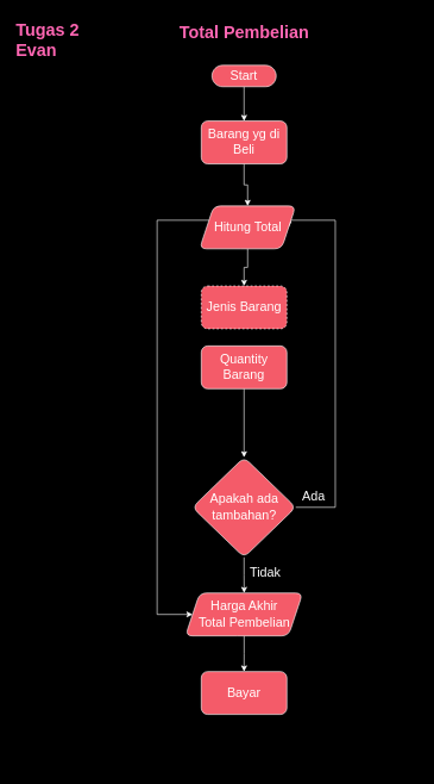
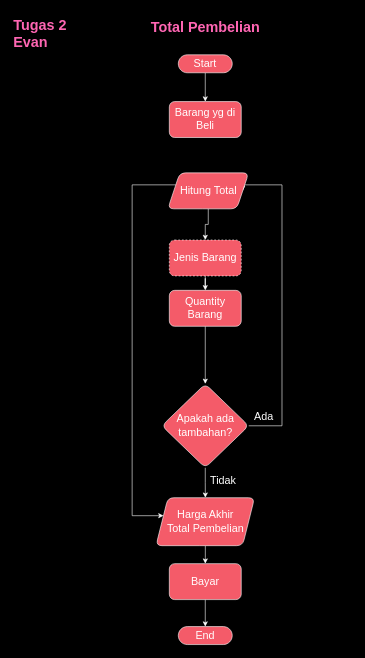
  <mxCell id="0" />
  <mxCell id="1" parent="0" />
  <mxCell id="2" value="" style="edgeStyle=orthogonalEdgeStyle;rounded=1;orthogonalLoop=1;jettySize=auto;html=1;labelBackgroundColor=none;strokeColor=#FFFFFF;fontColor=#FFFFFF;" parent="1" source="3" target="5" edge="1"><mxGeometry relative="1" as="geometry" /></mxCell>
  <mxCell id="3" value="&lt;font style=&quot;font-size: 18px;&quot;&gt;Start&lt;/font&gt;" style="html=1;dashed=0;whiteSpace=wrap;shape=mxgraph.dfd.start;rounded=1;labelBackgroundColor=none;fillColor=#F45B69;strokeColor=#FFFFFF;fontColor=#FFFFFF;" parent="1" vertex="1"><mxGeometry x="297" y="90" width="90" height="30" as="geometry" /></mxCell>
- <mxCell id="4" value="" style="edgeStyle=orthogonalEdgeStyle;rounded=0;orthogonalLoop=1;jettySize=auto;html=1;strokeColor=#FFFFFF;" edge="1" parent="1" source="5" target="14"><mxGeometry relative="1" as="geometry" /></mxCell>
  <mxCell id="5" value="&lt;font style=&quot;font-size: 18px;&quot;&gt;Barang yg di Beli&lt;/font&gt;" style="whiteSpace=wrap;html=1;dashed=0;rounded=1;labelBackgroundColor=none;fillColor=#F45B69;strokeColor=#FFFFFF;fontColor=#FFFFFF;" parent="1" vertex="1"><mxGeometry x="282" y="168" width="120" height="60" as="geometry" /></mxCell>
  <mxCell id="6" style="edgeStyle=orthogonalEdgeStyle;rounded=0;orthogonalLoop=1;jettySize=auto;html=1;strokeColor=#FFFFFF;entryX=1;entryY=0.5;entryDx=0;entryDy=0;" edge="1" parent="1" source="8" target="14"><mxGeometry relative="1" as="geometry"><mxPoint x="469" y="299" as="targetPoint" /><Array as="points"><mxPoint x="470" y="709" /><mxPoint x="470" y="307" /></Array></mxGeometry></mxCell>
  <mxCell id="7" value="" style="edgeStyle=orthogonalEdgeStyle;rounded=0;orthogonalLoop=1;jettySize=auto;html=1;strokeColor=#FFFFFF;" edge="1" parent="1" source="8" target="20"><mxGeometry relative="1" as="geometry" /></mxCell>
  <mxCell id="8" value="&lt;span style=&quot;font-size: 18px;&quot;&gt;Apakah ada tambahan?&lt;/span&gt;" style="rhombus;whiteSpace=wrap;html=1;dashed=0;rounded=1;labelBackgroundColor=none;fillColor=#F45B69;strokeColor=#FFFFFF;fontColor=#FFFFFF;" parent="1" vertex="1"><mxGeometry x="269.5" y="639" width="145" height="140" as="geometry" /></mxCell>
  <mxCell id="9" value="&lt;font style=&quot;font-size: 18px;&quot;&gt;Ada&lt;/font&gt;" style="text;html=1;strokeColor=none;fillColor=none;align=center;verticalAlign=middle;whiteSpace=wrap;rounded=1;labelBackgroundColor=none;fontColor=#FFFFFF;" parent="1" vertex="1"><mxGeometry x="409.5" y="679" width="60" height="30" as="geometry" /></mxCell>
+ <mxCell id="10" value="&lt;font style=&quot;font-size: 18px;&quot;&gt;End&lt;/font&gt;" style="html=1;dashed=0;whiteSpace=wrap;shape=mxgraph.dfd.start;rounded=1;labelBackgroundColor=none;fillColor=#F45B69;strokeColor=#FFFFFF;fontColor=#FFFFFF;" parent="1" vertex="1"><mxGeometry x="297" y="1044" width="90" height="30" as="geometry" /></mxCell>
  <mxCell id="11" value="Total Pembelian" style="text;strokeColor=none;fillColor=none;html=1;fontSize=24;fontStyle=1;verticalAlign=middle;align=center;fontColor=#FF66B3;" parent="1" vertex="1"><mxGeometry x="97" y="20" width="490" height="50" as="geometry" /></mxCell>
  <mxCell id="12" value="" style="edgeStyle=orthogonalEdgeStyle;rounded=0;orthogonalLoop=1;jettySize=auto;html=1;strokeColor=#FFFFFF;" edge="1" parent="1" source="14" target="16"><mxGeometry relative="1" as="geometry" /></mxCell>
  <mxCell id="13" style="edgeStyle=orthogonalEdgeStyle;rounded=0;orthogonalLoop=1;jettySize=auto;html=1;strokeColor=#FFFFFF;" edge="1" parent="1" source="14" target="20"><mxGeometry relative="1" as="geometry"><mxPoint x="219" y="869" as="targetPoint" /><Array as="points"><mxPoint x="220" y="307" /><mxPoint x="220" y="859" /></Array></mxGeometry></mxCell>
  <mxCell id="14" value="&lt;span style=&quot;font-size: 18px;&quot;&gt;Hitung Total&lt;/span&gt;" style="shape=parallelogram;perimeter=parallelogramPerimeter;whiteSpace=wrap;html=1;fixedSize=1;rounded=1;labelBackgroundColor=none;fillColor=#F45B69;strokeColor=#FFFFFF;fontColor=#FFFFFF;" vertex="1" parent="1"><mxGeometry x="279.5" y="287" width="135" height="60" as="geometry" /></mxCell>
+ <mxCell id="15" value="" style="edgeStyle=orthogonalEdgeStyle;rounded=0;orthogonalLoop=1;jettySize=auto;html=1;strokeColor=#FFFFFF;" edge="1" parent="1" source="16" target="18"><mxGeometry relative="1" as="geometry" /></mxCell>
  <mxCell id="16" value="&lt;font style=&quot;font-size: 18px;&quot;&gt;Jenis Barang&lt;/font&gt;" style="whiteSpace=wrap;html=1;dashed=1;rounded=1;labelBackgroundColor=none;fillColor=#F45B69;strokeColor=#FFFFFF;fontColor=#FFFFFF;" vertex="1" parent="1"><mxGeometry x="282" y="399" width="120" height="60" as="geometry" /></mxCell>
  <mxCell id="17" value="" style="edgeStyle=orthogonalEdgeStyle;rounded=0;orthogonalLoop=1;jettySize=auto;html=1;strokeColor=#FFFFFF;" edge="1" parent="1" source="18" target="8"><mxGeometry relative="1" as="geometry" /></mxCell>
  <mxCell id="18" value="&lt;font style=&quot;font-size: 18px;&quot;&gt;Quantity Barang&lt;/font&gt;" style="whiteSpace=wrap;html=1;dashed=0;rounded=1;labelBackgroundColor=none;fillColor=#F45B69;strokeColor=#FFFFFF;fontColor=#FFFFFF;" vertex="1" parent="1"><mxGeometry x="282" y="483" width="120" height="60" as="geometry" /></mxCell>
  <mxCell id="19" value="" style="edgeStyle=orthogonalEdgeStyle;rounded=0;orthogonalLoop=1;jettySize=auto;html=1;strokeColor=#FFFFFF;" edge="1" parent="1" source="20" target="23"><mxGeometry relative="1" as="geometry" /></mxCell>
- <mxCell id="20" value="&lt;span style=&quot;font-size: 18px;&quot;&gt;Harga Akhir&lt;br&gt;Total Pembelian&lt;br&gt;&lt;/span&gt;" style="shape=parallelogram;perimeter=parallelogramPerimeter;whiteSpace=wrap;html=1;fixedSize=1;rounded=1;labelBackgroundColor=none;fillColor=#F45B69;strokeColor=#FFFFFF;fontColor=#FFFFFF;" vertex="1" parent="1"><mxGeometry x="259.75" y="829" width="164.5" height="60" as="geometry" /></mxCell>
+ <mxCell id="20" value="&lt;span style=&quot;font-size: 18px;&quot;&gt;Harga Akhir&lt;br&gt;Total Pembelian&lt;br&gt;&lt;/span&gt;" style="shape=parallelogram;perimeter=parallelogramPerimeter;whiteSpace=wrap;html=1;fixedSize=1;rounded=1;labelBackgroundColor=none;fillColor=#F45B69;strokeColor=#FFFFFF;fontColor=#FFFFFF;" vertex="1" parent="1"><mxGeometry x="259.75" y="829" width="164.5" height="80" as="geometry" /></mxCell>
  <mxCell id="21" value="&lt;font style=&quot;font-size: 18px;&quot;&gt;Tidak&lt;/font&gt;" style="text;html=1;strokeColor=none;fillColor=none;align=center;verticalAlign=middle;whiteSpace=wrap;rounded=1;labelBackgroundColor=none;fontColor=#FFFFFF;" vertex="1" parent="1"><mxGeometry x="342" y="786" width="60" height="30" as="geometry" /></mxCell>
+ <mxCell id="22" value="" style="edgeStyle=orthogonalEdgeStyle;rounded=0;orthogonalLoop=1;jettySize=auto;html=1;strokeColor=#FFFFFF;" edge="1" parent="1" source="23" target="10"><mxGeometry relative="1" as="geometry" /></mxCell>
  <mxCell id="23" value="&lt;font style=&quot;font-size: 18px;&quot;&gt;Bayar&lt;/font&gt;" style="whiteSpace=wrap;html=1;dashed=0;rounded=1;labelBackgroundColor=none;fillColor=#F45B69;strokeColor=#FFFFFF;fontColor=#FFFFFF;" vertex="1" parent="1"><mxGeometry x="282" y="939" width="120" height="60" as="geometry" /></mxCell>
  <mxCell id="24" value="Tugas 2&lt;br&gt;Evan" style="text;strokeColor=none;fillColor=none;html=1;fontSize=24;fontStyle=1;verticalAlign=middle;align=left;fontColor=#FF66B3;" vertex="1" parent="1"><mxGeometry x="20" y="30" width="120" height="50" as="geometry" /></mxCell>
